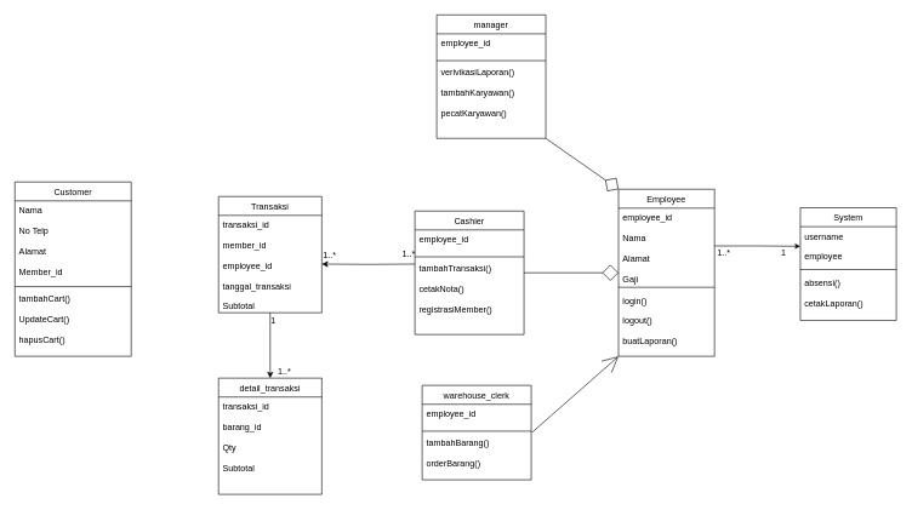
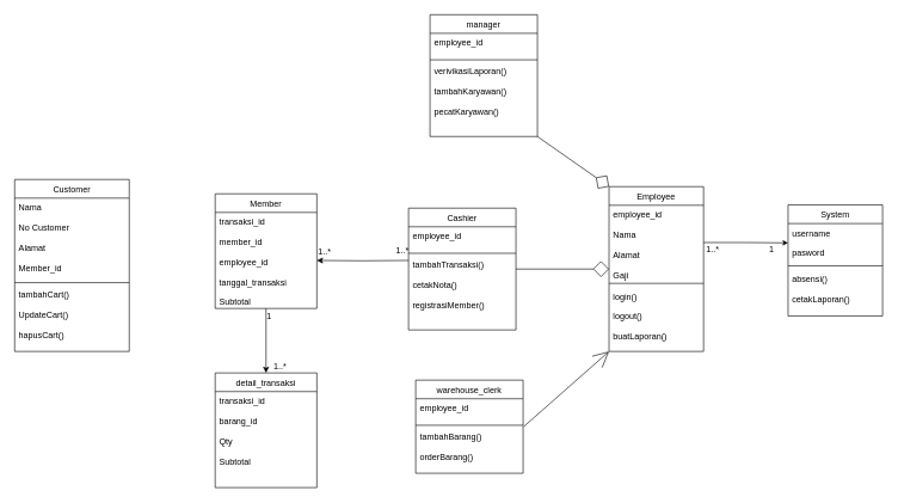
  <mxCell id="0" />
  <mxCell id="1" parent="0" />
  <mxCell id="2" value="Customer" style="swimlane;fontStyle=0;align=center;verticalAlign=top;childLayout=stackLayout;horizontal=1;startSize=26;horizontalStack=0;resizeParent=1;resizeLast=0;collapsible=1;marginBottom=0;rounded=0;shadow=0;strokeWidth=1;" parent="1" vertex="1"><mxGeometry x="20" y="250" width="160" height="240" as="geometry"><mxRectangle x="230" y="140" width="160" height="26" as="alternateBounds" /></mxGeometry></mxCell>
- <mxCell id="3" value="Nama&#10;&#10;No Telp&#10;&#10;Alamat&#10;&#10;Member_id" style="text;align=left;verticalAlign=top;spacingLeft=4;spacingRight=4;overflow=hidden;rotatable=0;points=[[0,0.5],[1,0.5]];portConstraint=eastwest;rounded=0;shadow=0;html=0;" parent="2" vertex="1"><mxGeometry y="26" width="160" height="114" as="geometry" /></mxCell>
+ <mxCell id="3" value="Nama&#10;&#10;No Customer&#10;&#10;Alamat&#10;&#10;Member_id" style="text;align=left;verticalAlign=top;spacingLeft=4;spacingRight=4;overflow=hidden;rotatable=0;points=[[0,0.5],[1,0.5]];portConstraint=eastwest;rounded=0;shadow=0;html=0;" parent="2" vertex="1"><mxGeometry y="26" width="160" height="114" as="geometry" /></mxCell>
  <mxCell id="4" value="" style="line;html=1;strokeWidth=1;align=left;verticalAlign=middle;spacingTop=-1;spacingLeft=3;spacingRight=3;rotatable=0;labelPosition=right;points=[];portConstraint=eastwest;" parent="2" vertex="1"><mxGeometry y="140" width="160" height="8" as="geometry" /></mxCell>
  <mxCell id="5" value="tambahCart()&#10;&#10;UpdateCart()&#10;&#10;hapusCart()&#10;" style="text;align=left;verticalAlign=top;spacingLeft=4;spacingRight=4;overflow=hidden;rotatable=0;points=[[0,0.5],[1,0.5]];portConstraint=eastwest;rounded=0;shadow=0;html=0;" vertex="1" parent="2"><mxGeometry y="148" width="160" height="92" as="geometry" /></mxCell>
  <mxCell id="6" style="edgeStyle=orthogonalEdgeStyle;rounded=0;orthogonalLoop=1;jettySize=auto;html=1;exitX=0.5;exitY=1;exitDx=0;exitDy=0;entryX=0.5;entryY=0;entryDx=0;entryDy=0;" edge="1" parent="1" source="7" target="16"><mxGeometry relative="1" as="geometry" /></mxCell>
- <mxCell id="7" value="Transaksi" style="swimlane;fontStyle=0;align=center;verticalAlign=top;childLayout=stackLayout;horizontal=1;startSize=26;horizontalStack=0;resizeParent=1;resizeLast=0;collapsible=1;marginBottom=0;rounded=0;shadow=0;strokeWidth=1;" parent="1" vertex="1"><mxGeometry x="300" y="270" width="142" height="160" as="geometry"><mxRectangle x="550" y="140" width="160" height="26" as="alternateBounds" /></mxGeometry></mxCell>
+ <mxCell id="7" value="Member" style="swimlane;fontStyle=0;align=center;verticalAlign=top;childLayout=stackLayout;horizontal=1;startSize=26;horizontalStack=0;resizeParent=1;resizeLast=0;collapsible=1;marginBottom=0;rounded=0;shadow=0;strokeWidth=1;" parent="1" vertex="1"><mxGeometry x="300" y="270" width="142" height="160" as="geometry"><mxRectangle x="550" y="140" width="160" height="26" as="alternateBounds" /></mxGeometry></mxCell>
  <mxCell id="8" style="edgeStyle=orthogonalEdgeStyle;rounded=0;orthogonalLoop=1;jettySize=auto;html=1;exitX=1;exitY=0.5;exitDx=0;exitDy=0;entryX=0;entryY=0.5;entryDx=0;entryDy=0;shadow=0;labelBackgroundColor=none;fontColor=#000000;endArrow=diamond;endFill=0;endSize=20;targetPerimeterSpacing=10;strokeColor=#000000;strokeWidth=1;" edge="1" parent="1" source="9" target="21"><mxGeometry relative="1" as="geometry" /></mxCell>
  <mxCell id="9" value="Cashier" style="swimlane;fontStyle=0;align=center;verticalAlign=top;childLayout=stackLayout;horizontal=1;startSize=26;horizontalStack=0;resizeParent=1;resizeLast=0;collapsible=1;marginBottom=0;rounded=0;shadow=0;strokeWidth=1;" vertex="1" parent="1"><mxGeometry x="570" y="290" width="150" height="170" as="geometry"><mxRectangle x="550" y="140" width="160" height="26" as="alternateBounds" /></mxGeometry></mxCell>
  <mxCell id="10" value="employee_id" style="text;align=left;verticalAlign=top;spacingLeft=4;spacingRight=4;overflow=hidden;rotatable=0;points=[[0,0.5],[1,0.5]];portConstraint=eastwest;" vertex="1" parent="9"><mxGeometry y="26" width="150" height="34" as="geometry" /></mxCell>
  <mxCell id="11" value="" style="line;html=1;strokeWidth=1;align=left;verticalAlign=middle;spacingTop=-1;spacingLeft=3;spacingRight=3;rotatable=0;labelPosition=right;points=[];portConstraint=eastwest;" vertex="1" parent="9"><mxGeometry y="60" width="150" height="6" as="geometry" /></mxCell>
  <mxCell id="12" value="tambahTransaksi()&#10;&#10;cetakNota()&#10;&#10;registrasiMember()&#10;&#10;" style="text;align=left;verticalAlign=top;spacingLeft=4;spacingRight=4;overflow=hidden;rotatable=0;points=[[0,0.5],[1,0.5]];portConstraint=eastwest;" vertex="1" parent="9"><mxGeometry y="66" width="150" height="94" as="geometry" /></mxCell>
  <mxCell id="13" style="edgeStyle=orthogonalEdgeStyle;rounded=0;orthogonalLoop=1;jettySize=auto;html=1;exitX=0;exitY=0.5;exitDx=0;exitDy=0;entryX=1;entryY=0.5;entryDx=0;entryDy=0;" edge="1" parent="1" target="18"><mxGeometry relative="1" as="geometry"><mxPoint x="570" y="363" as="sourcePoint" /></mxGeometry></mxCell>
  <mxCell id="14" value="1..*" style="resizable=0;align=left;verticalAlign=bottom;labelBackgroundColor=none;fontSize=12;" connectable="0" vertex="1" parent="1"><mxGeometry x="442" y="360.003" as="geometry" /></mxCell>
  <mxCell id="15" value="1..*" style="resizable=0;align=right;verticalAlign=bottom;labelBackgroundColor=none;fontSize=12;" connectable="0" vertex="1" parent="1"><mxGeometry x="600" y="270.003" as="geometry"><mxPoint x="-28" y="87" as="offset" /></mxGeometry></mxCell>
  <mxCell id="16" value="detail_transaksi" style="swimlane;fontStyle=0;align=center;verticalAlign=top;childLayout=stackLayout;horizontal=1;startSize=26;horizontalStack=0;resizeParent=1;resizeLast=0;collapsible=1;marginBottom=0;rounded=0;shadow=0;strokeWidth=1;" vertex="1" parent="1"><mxGeometry x="300" y="520" width="142" height="160" as="geometry"><mxRectangle x="550" y="140" width="160" height="26" as="alternateBounds" /></mxGeometry></mxCell>
  <mxCell id="17" value="transaksi_id&#10;&#10;barang_id&#10;&#10;Qty&#10;&#10;Subtotal" style="text;align=left;verticalAlign=top;spacingLeft=4;spacingRight=4;overflow=hidden;rotatable=0;points=[[0,0.5],[1,0.5]];portConstraint=eastwest;" vertex="1" parent="16"><mxGeometry y="26" width="142" height="134" as="geometry" /></mxCell>
  <mxCell id="18" value="transaksi_id&#10;&#10;member_id&#10;&#10;employee_id&#10;&#10;tanggal_transaksi&#10;&#10;Subtotal" style="text;align=left;verticalAlign=top;spacingLeft=4;spacingRight=4;overflow=hidden;rotatable=0;points=[[0,0.5],[1,0.5]];portConstraint=eastwest;" parent="1" vertex="1"><mxGeometry x="300" y="296" width="142" height="134" as="geometry" /></mxCell>
  <mxCell id="19" value="1..*" style="resizable=0;align=left;verticalAlign=bottom;labelBackgroundColor=none;fontSize=12;" connectable="0" vertex="1" parent="1"><mxGeometry x="380" y="520.003" as="geometry" /></mxCell>
  <mxCell id="20" value="1" style="resizable=0;align=right;verticalAlign=bottom;labelBackgroundColor=none;fontSize=12;" connectable="0" vertex="1" parent="1"><mxGeometry x="380" y="450.003" as="geometry" /></mxCell>
  <mxCell id="21" value="Employee" style="swimlane;fontStyle=0;align=center;verticalAlign=top;childLayout=stackLayout;horizontal=1;startSize=26;horizontalStack=0;resizeParent=1;resizeLast=0;collapsible=1;marginBottom=0;rounded=0;shadow=0;strokeWidth=1;" vertex="1" parent="1"><mxGeometry x="850" y="260" width="132" height="230" as="geometry"><mxRectangle x="550" y="140" width="160" height="26" as="alternateBounds" /></mxGeometry></mxCell>
  <mxCell id="22" value="employee_id&#10;&#10;Nama&#10;&#10;Alamat&#10;&#10;Gaji" style="text;align=left;verticalAlign=top;spacingLeft=4;spacingRight=4;overflow=hidden;rotatable=0;points=[[0,0.5],[1,0.5]];portConstraint=eastwest;" vertex="1" parent="21"><mxGeometry y="26" width="132" height="104" as="geometry" /></mxCell>
  <mxCell id="23" value="" style="line;html=1;strokeWidth=1;align=left;verticalAlign=middle;spacingTop=-1;spacingLeft=3;spacingRight=3;rotatable=0;labelPosition=right;points=[];portConstraint=eastwest;" vertex="1" parent="21"><mxGeometry y="130" width="132" height="10" as="geometry" /></mxCell>
  <mxCell id="24" value="login()&#10;&#10;logout()&#10;&#10;buatLaporan()" style="text;align=left;verticalAlign=top;spacingLeft=4;spacingRight=4;overflow=hidden;rotatable=0;points=[[0,0.5],[1,0.5]];portConstraint=eastwest;" vertex="1" parent="21"><mxGeometry y="140" width="132" height="90" as="geometry" /></mxCell>
  <mxCell id="25" value="warehouse_clerk" style="swimlane;fontStyle=0;align=center;verticalAlign=top;childLayout=stackLayout;horizontal=1;startSize=26;horizontalStack=0;resizeParent=1;resizeLast=0;collapsible=1;marginBottom=0;rounded=0;shadow=0;strokeWidth=1;" vertex="1" parent="1"><mxGeometry x="580" y="530" width="150" height="130" as="geometry"><mxRectangle x="550" y="140" width="160" height="26" as="alternateBounds" /></mxGeometry></mxCell>
  <mxCell id="26" value="employee_id" style="text;align=left;verticalAlign=top;spacingLeft=4;spacingRight=4;overflow=hidden;rotatable=0;points=[[0,0.5],[1,0.5]];portConstraint=eastwest;" vertex="1" parent="25"><mxGeometry y="26" width="150" height="34" as="geometry" /></mxCell>
  <mxCell id="27" value="" style="line;html=1;strokeWidth=1;align=left;verticalAlign=middle;spacingTop=-1;spacingLeft=3;spacingRight=3;rotatable=0;labelPosition=right;points=[];portConstraint=eastwest;" vertex="1" parent="25"><mxGeometry y="60" width="150" height="6" as="geometry" /></mxCell>
  <mxCell id="28" value="tambahBarang()&#10;&#10;orderBarang()&#10;&#10;" style="text;align=left;verticalAlign=top;spacingLeft=4;spacingRight=4;overflow=hidden;rotatable=0;points=[[0,0.5],[1,0.5]];portConstraint=eastwest;" vertex="1" parent="25"><mxGeometry y="66" width="150" height="64" as="geometry" /></mxCell>
  <mxCell id="29" value="" style="endArrow=open;html=1;shadow=0;labelBackgroundColor=none;fontColor=#000000;endSize=20;targetPerimeterSpacing=10;strokeWidth=1;rounded=0;exitX=1.008;exitY=-0.021;exitDx=0;exitDy=0;exitPerimeter=0;entryX=0;entryY=1;entryDx=0;entryDy=0;endFill=0;" edge="1" parent="1" source="28" target="21"><mxGeometry width="50" height="50" relative="1" as="geometry"><mxPoint x="840" y="690" as="sourcePoint" /><mxPoint x="910" y="490" as="targetPoint" /></mxGeometry></mxCell>
  <mxCell id="30" value="System" style="swimlane;fontStyle=0;align=center;verticalAlign=top;childLayout=stackLayout;horizontal=1;startSize=26;horizontalStack=0;resizeParent=1;resizeLast=0;collapsible=1;marginBottom=0;rounded=0;shadow=0;strokeWidth=1;" vertex="1" parent="1"><mxGeometry x="1100" y="285.5" width="132" height="155" as="geometry"><mxRectangle x="550" y="140" width="160" height="26" as="alternateBounds" /></mxGeometry></mxCell>
- <mxCell id="31" value="username&#10;&#10;employee" style="text;align=left;verticalAlign=top;spacingLeft=4;spacingRight=4;overflow=hidden;rotatable=0;points=[[0,0.5],[1,0.5]];portConstraint=eastwest;" vertex="1" parent="30"><mxGeometry y="26" width="132" height="54" as="geometry" /></mxCell>
+ <mxCell id="31" value="username&#10;&#10;pasword" style="text;align=left;verticalAlign=top;spacingLeft=4;spacingRight=4;overflow=hidden;rotatable=0;points=[[0,0.5],[1,0.5]];portConstraint=eastwest;" vertex="1" parent="30"><mxGeometry y="26" width="132" height="54" as="geometry" /></mxCell>
  <mxCell id="32" value="" style="line;html=1;strokeWidth=1;align=left;verticalAlign=middle;spacingTop=-1;spacingLeft=3;spacingRight=3;rotatable=0;labelPosition=right;points=[];portConstraint=eastwest;" vertex="1" parent="30"><mxGeometry y="80" width="132" height="10" as="geometry" /></mxCell>
  <mxCell id="33" value="absensi()&#10;&#10;cetakLaporan()&#10;&#10;" style="text;align=left;verticalAlign=top;spacingLeft=4;spacingRight=4;overflow=hidden;rotatable=0;points=[[0,0.5],[1,0.5]];portConstraint=eastwest;" vertex="1" parent="30"><mxGeometry y="90" width="132" height="60" as="geometry" /></mxCell>
  <mxCell id="34" value="1..*" style="resizable=0;align=left;verticalAlign=bottom;labelBackgroundColor=none;fontSize=12;" connectable="0" vertex="1" parent="1"><mxGeometry x="442" y="360.003" as="geometry"><mxPoint x="542" y="-4" as="offset" /></mxGeometry></mxCell>
  <mxCell id="35" value="1" style="resizable=0;align=left;verticalAlign=bottom;labelBackgroundColor=none;fontSize=12;" connectable="0" vertex="1" parent="1"><mxGeometry x="530" y="360.003" as="geometry"><mxPoint x="542" y="-4" as="offset" /></mxGeometry></mxCell>
  <mxCell id="36" value="manager" style="swimlane;fontStyle=0;align=center;verticalAlign=top;childLayout=stackLayout;horizontal=1;startSize=26;horizontalStack=0;resizeParent=1;resizeLast=0;collapsible=1;marginBottom=0;rounded=0;shadow=0;strokeWidth=1;" vertex="1" parent="1"><mxGeometry x="600" y="20" width="150" height="170" as="geometry"><mxRectangle x="550" y="140" width="160" height="26" as="alternateBounds" /></mxGeometry></mxCell>
  <mxCell id="37" value="employee_id" style="text;align=left;verticalAlign=top;spacingLeft=4;spacingRight=4;overflow=hidden;rotatable=0;points=[[0,0.5],[1,0.5]];portConstraint=eastwest;" vertex="1" parent="36"><mxGeometry y="26" width="150" height="34" as="geometry" /></mxCell>
  <mxCell id="38" value="" style="line;html=1;strokeWidth=1;align=left;verticalAlign=middle;spacingTop=-1;spacingLeft=3;spacingRight=3;rotatable=0;labelPosition=right;points=[];portConstraint=eastwest;" vertex="1" parent="36"><mxGeometry y="60" width="150" height="6" as="geometry" /></mxCell>
  <mxCell id="39" value="verivikasiLaporan()&#10;&#10;tambahKaryawan()&#10;&#10;pecatKaryawan()" style="text;align=left;verticalAlign=top;spacingLeft=4;spacingRight=4;overflow=hidden;rotatable=0;points=[[0,0.5],[1,0.5]];portConstraint=eastwest;" vertex="1" parent="36"><mxGeometry y="66" width="150" height="94" as="geometry" /></mxCell>
  <mxCell id="40" style="edgeStyle=orthogonalEdgeStyle;rounded=0;orthogonalLoop=1;jettySize=auto;html=1;exitX=1;exitY=0.5;exitDx=0;exitDy=0;entryX=0;entryY=0.5;entryDx=0;entryDy=0;shadow=0;labelBackgroundColor=none;fontColor=#000000;endArrow=classic;endFill=1;endSize=5;targetPerimeterSpacing=10;strokeColor=#000000;strokeWidth=1;" edge="1" parent="1" source="22" target="31"><mxGeometry relative="1" as="geometry" /></mxCell>
  <mxCell id="41" value="" style="endArrow=diamond;html=1;shadow=0;labelBackgroundColor=none;fontColor=#000000;endSize=20;targetPerimeterSpacing=10;strokeColor=#000000;strokeWidth=1;exitX=1;exitY=1;exitDx=0;exitDy=0;entryX=0;entryY=0;entryDx=0;entryDy=0;endFill=0;" edge="1" parent="1" source="36" target="21"><mxGeometry width="50" height="50" relative="1" as="geometry"><mxPoint x="820" y="220" as="sourcePoint" /><mxPoint x="870" y="170" as="targetPoint" /></mxGeometry></mxCell>
